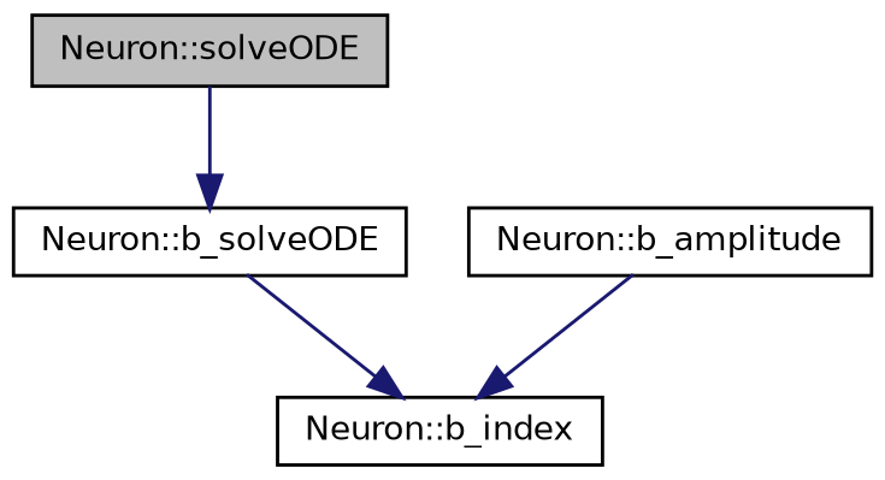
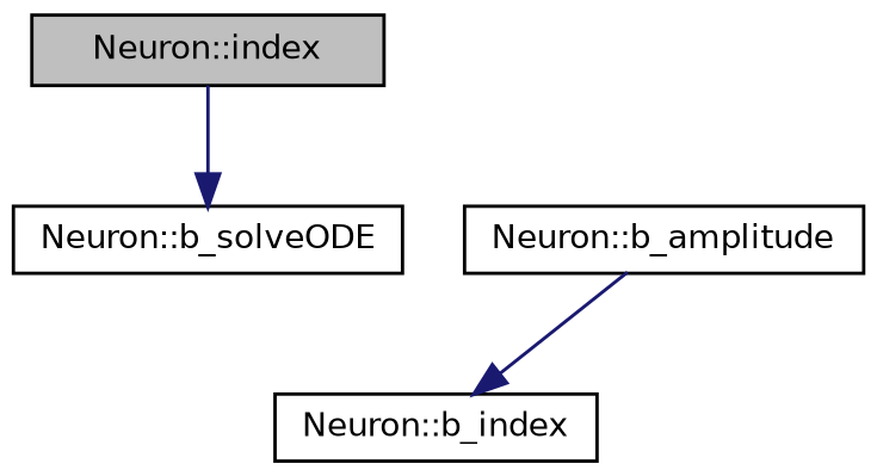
  digraph {
    rankdir=TB
    node [color=black fillcolor=white fontname=Helvetica fontsize=10 shape=record style=filled]
    edge [color=midnightblue fontname=Helvetica fontsize=10 labelfontname=Helvetica labelfontsize=10 style=solid]
-   n1 [fillcolor=grey75 fontcolor=black height=0.2 label="Neuron::solveODE" width=0.4]
+   n1 [fillcolor=grey75 fontcolor=black height=0.2 label="Neuron::index" width=0.4]
    n2 [height=0.2 label="Neuron::b_solveODE" width=0.4]
    n3 [height=0.2 label="Neuron::b_amplitude" width=0.4]
    n4 [height=0.2 label="Neuron::b_index" width=0.4]
    n1 -> n2
-   n2 -> n4
    n3 -> n4
  }
